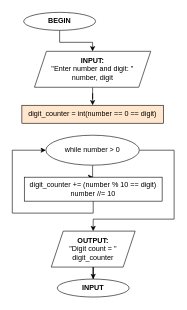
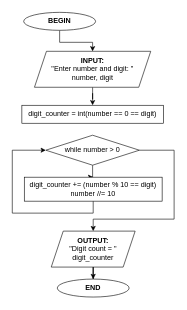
  <mxCell id="0" />
  <mxCell id="1" parent="0" />
  <mxCell id="2" style="edgeStyle=orthogonalEdgeStyle;rounded=0;orthogonalLoop=1;jettySize=auto;html=1;" edge="1" parent="1" source="3" target="5"><mxGeometry relative="1" as="geometry" /></mxCell>
  <mxCell id="3" value="&lt;b&gt;BEGIN&lt;/b&gt;" style="ellipse;whiteSpace=wrap;html=1;" vertex="1" parent="1"><mxGeometry x="39" y="20" width="120" height="30" as="geometry" /></mxCell>
  <mxCell id="4" style="edgeStyle=orthogonalEdgeStyle;rounded=0;orthogonalLoop=1;jettySize=auto;html=1;entryX=0.5;entryY=0;entryDx=0;entryDy=0;" edge="1" parent="1" source="5" target="6"><mxGeometry relative="1" as="geometry" /></mxCell>
  <mxCell id="5" value="&lt;b&gt;INPUT:&lt;/b&gt;&lt;br&gt;&quot;Enter number and digit: &quot;&lt;br&gt;number, digit" style="shape=parallelogram;perimeter=parallelogramPerimeter;whiteSpace=wrap;html=1;fixedSize=1;" vertex="1" parent="1"><mxGeometry x="57" y="85" width="194" height="60" as="geometry" /></mxCell>
- <mxCell id="6" value="digit_counter = int(number == 0 == digit)" style="rounded=0;whiteSpace=wrap;html=1;fillColor=#ffe6cc;" vertex="1" parent="1"><mxGeometry x="36" y="175" width="236" height="30" as="geometry" /></mxCell>
+ <mxCell id="6" value="digit_counter = int(number == 0 == digit)" style="rounded=0;whiteSpace=wrap;html=1;" vertex="1" parent="1"><mxGeometry x="36" y="175" width="236" height="30" as="geometry" /></mxCell>
  <mxCell id="7" style="edgeStyle=orthogonalEdgeStyle;rounded=0;orthogonalLoop=1;jettySize=auto;html=1;" edge="1" parent="1" source="9" target="13"><mxGeometry relative="1" as="geometry"><Array as="points"><mxPoint x="290" y="250" /><mxPoint x="290" y="365" /><mxPoint x="155" y="365" /></Array></mxGeometry></mxCell>
  <mxCell id="8" style="edgeStyle=orthogonalEdgeStyle;rounded=0;orthogonalLoop=1;jettySize=auto;html=1;entryX=0.5;entryY=0;entryDx=0;entryDy=0;" edge="1" parent="1" source="9" target="11"><mxGeometry relative="1" as="geometry" /></mxCell>
- <mxCell id="9" value="while number &amp;gt; 0" style="ellipse;whiteSpace=wrap;html=1;" vertex="1" parent="1"><mxGeometry x="76" y="225" width="156" height="50" as="geometry" /></mxCell>
+ <mxCell id="9" value="while number &amp;gt; 0" style="rhombus;whiteSpace=wrap;html=1;" vertex="1" parent="1"><mxGeometry x="76" y="225" width="156" height="50" as="geometry" /></mxCell>
  <mxCell id="10" style="edgeStyle=orthogonalEdgeStyle;rounded=0;orthogonalLoop=1;jettySize=auto;html=1;entryX=0;entryY=0.5;entryDx=0;entryDy=0;" edge="1" parent="1" source="11" target="9"><mxGeometry relative="1" as="geometry"><Array as="points"><mxPoint x="155" y="355" /><mxPoint x="20" y="355" /><mxPoint x="20" y="250" /></Array></mxGeometry></mxCell>
  <mxCell id="11" value="digit_counter += (number % 10 == digit)&lt;br&gt;number //= 10" style="rounded=0;whiteSpace=wrap;html=1;" vertex="1" parent="1"><mxGeometry x="40" y="295" width="230" height="40" as="geometry" /></mxCell>
  <mxCell id="12" style="edgeStyle=orthogonalEdgeStyle;rounded=0;orthogonalLoop=1;jettySize=auto;html=1;entryX=0.5;entryY=0;entryDx=0;entryDy=0;" edge="1" parent="1" source="13" target="14"><mxGeometry relative="1" as="geometry" /></mxCell>
  <mxCell id="13" value="&lt;b&gt;OUTPUT:&lt;/b&gt;&lt;br&gt;&quot;Digit count = &quot;&lt;br&gt;digit_counter" style="shape=parallelogram;perimeter=parallelogramPerimeter;whiteSpace=wrap;html=1;fixedSize=1;" vertex="1" parent="1"><mxGeometry x="85" y="385" width="140" height="60" as="geometry" /></mxCell>
- <mxCell id="14" value="&lt;b&gt;INPUT&lt;/b&gt;" style="ellipse;whiteSpace=wrap;html=1;" vertex="1" parent="1"><mxGeometry x="95" y="465" width="120" height="30" as="geometry" /></mxCell>
+ <mxCell id="14" value="&lt;b&gt;END&lt;/b&gt;" style="ellipse;whiteSpace=wrap;html=1;" vertex="1" parent="1"><mxGeometry x="95" y="465" width="120" height="30" as="geometry" /></mxCell>
